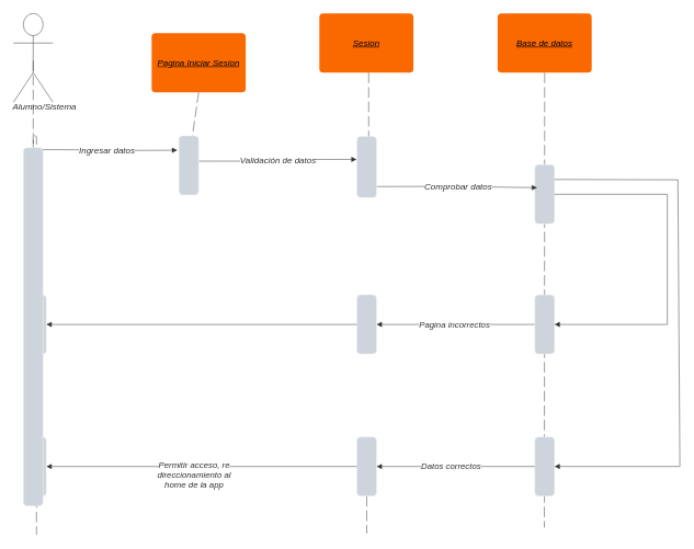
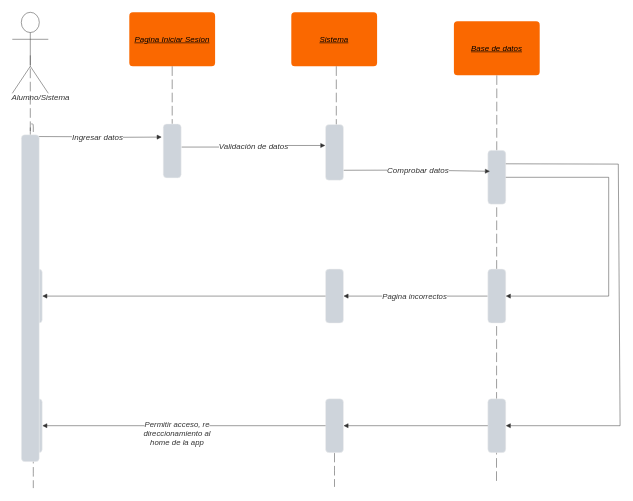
  <mxCell id="0" />
  <mxCell id="1" parent="0" />
  <mxCell id="2" value="" style="html=1;jettySize=18;whiteSpace=wrap;fontSize=13;fontFamily=helvetica;strokeColor=#333333;strokeOpacity=100;dashed=1;fixDash=1;dashPattern=16 6;strokeWidth=0.8;rounded=1;arcSize=24;edgeStyle=orthogonalEdgeStyle;startArrow=none;endArrow=none;exitX=0.5;exitY=1;exitPerimeter=0;lucidId=Yu5MXQ6BOCr2;" parent="1" source="25" edge="1"><mxGeometry width="100" height="100" relative="1" as="geometry"><Array as="points" /><mxPoint x="557" y="811" as="targetPoint" /></mxGeometry></mxCell>
  <mxCell id="3" value="" style="html=1;jettySize=18;whiteSpace=wrap;fontSize=13;fontFamily=helvetica;strokeColor=#333333;strokeOpacity=100;dashed=1;fixDash=1;dashPattern=16 6;strokeWidth=0.8;rounded=1;arcSize=24;edgeStyle=orthogonalEdgeStyle;startArrow=none;endArrow=none;exitX=0.5;exitY=1;exitPerimeter=0;lucidId=Yu5M5Qxgzhy9;" parent="1" source="7" edge="1"><mxGeometry width="100" height="100" relative="1" as="geometry"><Array as="points" /><mxPoint x="827" y="802" as="targetPoint" /></mxGeometry></mxCell>
  <mxCell id="4" value="" style="html=1;overflow=block;blockSpacing=1;whiteSpace=wrap;fontSize=13;spacing=0;strokeColor=#f2f2f2;strokeOpacity=100;fillOpacity=100;rounded=1;absoluteArcSize=1;arcSize=12;fillColor=#ced4db;strokeWidth=0.8;lucidId=Yu5MydJHa4al;" parent="1" vertex="1"><mxGeometry x="812.5" y="250" width="30" height="90" as="geometry" /></mxCell>
- <mxCell id="5" value="Pagina Iniciar Sesion" style="html=1;overflow=block;blockSpacing=1;whiteSpace=wrap;fontSize=13.3;fontColor=#000000;fontStyle=6;align=center;spacing=0;strokeOpacity=0;fillOpacity=100;rounded=1;absoluteArcSize=1;arcSize=12;fillColor=#fa6800;strokeWidth=0.8;strokeColor=#C73500;" parent="1" vertex="1"><mxGeometry x="230" y="50" width="143" height="90" as="geometry" /></mxCell>
- <mxCell id="6" value="Sesion" style="html=1;overflow=block;blockSpacing=1;whiteSpace=wrap;fontSize=13.3;fontColor=#000000;fontStyle=6;align=center;spacing=0;strokeOpacity=0;fillOpacity=100;rounded=1;absoluteArcSize=1;arcSize=12;fillColor=#fa6800;strokeWidth=0.8;strokeColor=#C73500;" parent="1" vertex="1"><mxGeometry x="485" y="20" width="143" height="90" as="geometry" /></mxCell>
- <mxCell id="7" value="Base de datos" style="html=1;overflow=block;blockSpacing=1;whiteSpace=wrap;fontSize=13.3;fontColor=#000000;fontStyle=6;align=center;spacing=0;strokeOpacity=0;fillOpacity=100;rounded=1;absoluteArcSize=1;arcSize=12;fillColor=#fa6800;strokeWidth=0.8;strokeColor=#C73500;" parent="1" vertex="1"><mxGeometry x="756" y="20" width="143" height="90" as="geometry" /></mxCell>
+ <mxCell id="5" value="Pagina Iniciar Sesion" style="html=1;overflow=block;blockSpacing=1;whiteSpace=wrap;fontSize=13.3;fontColor=#000000;fontStyle=6;align=center;spacing=0;strokeOpacity=0;fillOpacity=100;rounded=1;absoluteArcSize=1;arcSize=12;fillColor=#fa6800;strokeWidth=0.8;strokeColor=#C73500;" parent="1" vertex="1"><mxGeometry x="215" y="20" width="143" height="90" as="geometry" /></mxCell>
+ <mxCell id="6" value="Sistema" style="html=1;overflow=block;blockSpacing=1;whiteSpace=wrap;fontSize=13.3;fontColor=#000000;fontStyle=6;align=center;spacing=0;strokeOpacity=0;fillOpacity=100;rounded=1;absoluteArcSize=1;arcSize=12;fillColor=#fa6800;strokeWidth=0.8;strokeColor=#C73500;" parent="1" vertex="1"><mxGeometry x="485" y="20" width="143" height="90" as="geometry" /></mxCell>
+ <mxCell id="7" value="Base de datos" style="html=1;overflow=block;blockSpacing=1;whiteSpace=wrap;fontSize=13.3;fontColor=#000000;fontStyle=6;align=center;spacing=0;strokeOpacity=0;fillOpacity=100;rounded=1;absoluteArcSize=1;arcSize=12;fillColor=#fa6800;strokeWidth=0.8;strokeColor=#C73500;" parent="1" vertex="1"><mxGeometry x="756" y="35" width="143" height="90" as="geometry" /></mxCell>
  <mxCell id="8" value="Alumno/Sistema" style="html=1;overflow=block;blockSpacing=1;shape=umlActor;labelPosition=center;verticalLabelPosition=bottom;verticalAlign=top;whiteSpace=nowrap;fontSize=13.3;fontColor=#333333;fontStyle=2;align=center;spacing=0;strokeColor=#333333;strokeOpacity=100;fillOpacity=100;rounded=1;absoluteArcSize=1;arcSize=12;fillColor=#ffffff;strokeWidth=0.8;lucidId=Yu5MdgyV5tNR;" parent="1" vertex="1"><mxGeometry x="20" y="20" width="60" height="135" as="geometry" /></mxCell>
  <mxCell id="9" value="" style="html=1;jettySize=18;whiteSpace=wrap;fontSize=13;strokeColor=#333333;strokeOpacity=100;dashed=1;fixDash=1;dashPattern=16 6;strokeWidth=0.8;rounded=1;arcSize=10;edgeStyle=orthogonalEdgeStyle;startArrow=none;endArrow=none;exitX=0.5;exitY=0.532;exitPerimeter=0;lucidId=Yu5Migy3NWk_;" parent="1" source="32" edge="1"><mxGeometry width="100" height="100" relative="1" as="geometry"><Array as="points" /><mxPoint x="55" y="813" as="targetPoint" /></mxGeometry></mxCell>
  <mxCell id="10" value="" style="html=1;jettySize=18;whiteSpace=wrap;fontSize=13;strokeColor=#333333;strokeOpacity=100;strokeWidth=0.8;rounded=1;arcSize=10;edgeStyle=orthogonalEdgeStyle;startArrow=none;endArrow=block;endFill=1;lucidId=Yu5M0A2JVvTe;" parent="1" edge="1"><mxGeometry width="100" height="100" relative="1" as="geometry"><Array as="points" /><mxPoint x="52" y="227" as="sourcePoint" /><mxPoint x="269" y="228" as="targetPoint" /></mxGeometry></mxCell>
  <mxCell id="11" value="Ingresar datos" style="text;html=1;resizable=0;labelBackgroundColor=default;align=center;verticalAlign=middle;fontStyle=2;fontColor=#333333;fontSize=13.3;" parent="10" vertex="1"><mxGeometry relative="1" as="geometry"><mxPoint as="offset" /></mxGeometry></mxCell>
  <mxCell id="12" value="" style="html=1;jettySize=18;whiteSpace=wrap;fontSize=13;strokeColor=#333333;strokeOpacity=100;strokeWidth=0.8;rounded=1;arcSize=10;edgeStyle=orthogonalEdgeStyle;startArrow=none;endArrow=block;endFill=1;exitX=1.012;exitY=0.429;exitPerimeter=0;entryX=-0.012;entryY=0.376;entryPerimeter=0;lucidId=Yu5M8hheeUyh;" parent="1" source="35" target="39" edge="1"><mxGeometry width="100" height="100" relative="1" as="geometry"><Array as="points" /></mxGeometry></mxCell>
  <mxCell id="13" value="Validación de datos" style="text;html=1;resizable=0;labelBackgroundColor=default;align=center;verticalAlign=middle;fontStyle=2;fontColor=#333333;fontSize=13.3;" parent="12" vertex="1"><mxGeometry relative="1" as="geometry"><mxPoint as="offset" /></mxGeometry></mxCell>
  <mxCell id="14" value="" style="html=1;jettySize=18;whiteSpace=wrap;fontSize=13;fontFamily=helvetica;strokeColor=#333333;strokeOpacity=100;strokeWidth=0.8;rounded=0;startArrow=none;endArrow=block;endFill=1;exitX=0.978;exitY=0.82;exitPerimeter=0;lucidId=Yu5MB3FtIlV_;exitDx=0;exitDy=0;entryX=0.117;entryY=0.389;entryDx=0;entryDy=0;entryPerimeter=0;" parent="1" source="20" target="4" edge="1"><mxGeometry width="100" height="100" relative="1" as="geometry"><Array as="points" /><mxPoint x="572" y="492" as="sourcePoint" /><mxPoint x="691" y="280" as="targetPoint" /></mxGeometry></mxCell>
  <mxCell id="15" value="" style="html=1;jettySize=18;whiteSpace=wrap;fontSize=13;fontFamily=helvetica;strokeColor=#333333;strokeOpacity=100;strokeWidth=0.8;rounded=0;startArrow=none;endArrow=block;endFill=1;exitX=0;exitY=0.5;entryX=1;entryY=0.5;lucidId=Yu5MB3FtIlV_;exitDx=0;exitDy=0;entryDx=0;entryDy=0;" parent="1" source="17" target="26" edge="1"><mxGeometry width="100" height="100" relative="1" as="geometry"><Array as="points" /><mxPoint x="808.71" y="491.26" as="sourcePoint" /><mxPoint x="568" y="489" as="targetPoint" /></mxGeometry></mxCell>
  <mxCell id="16" value="&lt;div style=&quot;text-align: center;&quot;&gt;&lt;font color=&quot;#333333&quot;&gt;&lt;span style=&quot;font-size: 13px; background-color: rgb(255, 255, 255);&quot;&gt;&lt;i&gt;Pagina incorrectos&lt;/i&gt;&lt;/span&gt;&lt;/font&gt;&lt;/div&gt;&lt;div style=&quot;text-align: center;&quot;&gt;&lt;font color=&quot;#333333&quot;&gt;&lt;span style=&quot;font-size: 13px; background-color: rgb(255, 255, 255);&quot;&gt;&lt;i&gt;&lt;br&gt;&lt;/i&gt;&lt;/span&gt;&lt;/font&gt;&lt;/div&gt;" style="text;whiteSpace=wrap;html=1;" parent="1" vertex="1"><mxGeometry x="635" y="480" width="128" height="38" as="geometry" /></mxCell>
  <mxCell id="17" value="" style="html=1;overflow=block;blockSpacing=1;whiteSpace=wrap;fontSize=13;spacing=0;strokeColor=#f2f2f2;strokeOpacity=100;fillOpacity=100;rounded=1;absoluteArcSize=1;arcSize=12;fillColor=#ced4db;strokeWidth=0.8;lucidId=Yu5MydJHa4al;" parent="1" vertex="1"><mxGeometry x="812.5" y="448" width="30" height="90" as="geometry" /></mxCell>
  <mxCell id="18" value="" style="html=1;overflow=block;blockSpacing=1;whiteSpace=wrap;fontSize=13;spacing=0;strokeColor=#f2f2f2;strokeOpacity=100;fillOpacity=100;rounded=1;absoluteArcSize=1;arcSize=12;fillColor=#ced4db;strokeWidth=0.8;lucidId=Yu5MydJHa4al;" parent="1" vertex="1"><mxGeometry x="812.5" y="664" width="30" height="90" as="geometry" /></mxCell>
  <mxCell id="19" value="" style="html=1;jettySize=18;whiteSpace=wrap;fontSize=13;fontFamily=helvetica;strokeColor=#333333;strokeOpacity=100;strokeWidth=0.8;rounded=0;startArrow=none;endArrow=block;endFill=1;exitX=0.978;exitY=0.82;exitPerimeter=0;lucidId=Yu5MB3FtIlV_;exitDx=0;exitDy=0;entryX=0.117;entryY=0.389;entryDx=0;entryDy=0;entryPerimeter=0;" parent="1" source="39" target="20" edge="1"><mxGeometry width="100" height="100" relative="1" as="geometry"><Array as="points" /><mxPoint x="571" y="283" as="sourcePoint" /><mxPoint x="816" y="285" as="targetPoint" /></mxGeometry></mxCell>
  <mxCell id="20" value="Comprobar datos" style="text;html=1;resizable=0;labelBackgroundColor=default;align=center;verticalAlign=middle;fontStyle=2;fontColor=#333333;fontSize=13.3;" parent="1" vertex="1"><mxGeometry x="695.005" y="282.995" as="geometry" /></mxCell>
  <mxCell id="21" value="" style="html=1;jettySize=18;whiteSpace=wrap;fontSize=13;fontFamily=helvetica;strokeColor=#333333;strokeOpacity=100;strokeWidth=0.8;rounded=0;startArrow=none;endArrow=block;endFill=1;exitX=1;exitY=0.5;lucidId=Yu5MB3FtIlV_;exitDx=0;exitDy=0;entryX=1;entryY=0.5;entryDx=0;entryDy=0;" parent="1" source="4" target="17" edge="1"><mxGeometry width="100" height="100" relative="1" as="geometry"><Array as="points"><mxPoint x="1014" y="295" /><mxPoint x="1014" y="493" /></Array><mxPoint x="857" y="310" as="sourcePoint" /><mxPoint x="978" y="312" as="targetPoint" /></mxGeometry></mxCell>
  <mxCell id="22" value="" style="html=1;jettySize=18;whiteSpace=wrap;fontSize=13;fontFamily=helvetica;strokeColor=#333333;strokeOpacity=100;strokeWidth=0.8;rounded=0;startArrow=none;endArrow=block;endFill=1;exitX=1;exitY=0.25;lucidId=Yu5MB3FtIlV_;exitDx=0;exitDy=0;entryX=1;entryY=0.5;entryDx=0;entryDy=0;" parent="1" source="4" target="18" edge="1"><mxGeometry width="100" height="100" relative="1" as="geometry"><Array as="points"><mxPoint x="1030" y="273" /><mxPoint x="1033" y="709" /></Array><mxPoint x="853" y="305" as="sourcePoint" /><mxPoint x="853" y="503" as="targetPoint" /></mxGeometry></mxCell>
  <mxCell id="23" value="" style="html=1;jettySize=18;whiteSpace=wrap;fontSize=13;fontFamily=helvetica;strokeColor=#333333;strokeOpacity=100;strokeWidth=0.8;rounded=0;startArrow=none;endArrow=block;endFill=1;exitX=0;exitY=0.5;entryX=1;entryY=0.5;lucidId=Yu5MB3FtIlV_;exitDx=0;exitDy=0;entryDx=0;entryDy=0;" parent="1" source="18" target="25" edge="1"><mxGeometry width="100" height="100" relative="1" as="geometry"><Array as="points" /><mxPoint x="805" y="703" as="sourcePoint" /><mxPoint x="564" y="703" as="targetPoint" /></mxGeometry></mxCell>
- <mxCell id="24" value="&lt;div style=&quot;text-align: center;&quot;&gt;&lt;font color=&quot;#333333&quot;&gt;&lt;span style=&quot;font-size: 13px; background-color: rgb(255, 255, 255);&quot;&gt;&lt;i&gt;Datos correctos&lt;/i&gt;&lt;/span&gt;&lt;/font&gt;&lt;/div&gt;&lt;div style=&quot;text-align: center;&quot;&gt;&lt;font color=&quot;#333333&quot;&gt;&lt;span style=&quot;font-size: 13px; background-color: rgb(255, 255, 255);&quot;&gt;&lt;i&gt;&lt;br&gt;&lt;/i&gt;&lt;/span&gt;&lt;/font&gt;&lt;/div&gt;" style="text;whiteSpace=wrap;html=1;" parent="1" vertex="1"><mxGeometry x="638" y="695" width="128" height="38" as="geometry" /></mxCell>
  <mxCell id="25" value="" style="html=1;overflow=block;blockSpacing=1;whiteSpace=wrap;fontSize=13;spacing=0;strokeColor=#f2f2f2;strokeOpacity=100;fillOpacity=100;rounded=1;absoluteArcSize=1;arcSize=12;fillColor=#ced4db;strokeWidth=0.8;lucidId=Yu5MydJHa4al;" parent="1" vertex="1"><mxGeometry x="542" y="664" width="30" height="90" as="geometry" /></mxCell>
  <mxCell id="26" value="" style="html=1;overflow=block;blockSpacing=1;whiteSpace=wrap;fontSize=13;spacing=0;strokeColor=#f2f2f2;strokeOpacity=100;fillOpacity=100;rounded=1;absoluteArcSize=1;arcSize=12;fillColor=#ced4db;strokeWidth=0.8;lucidId=Yu5MydJHa4al;" parent="1" vertex="1"><mxGeometry x="542" y="448" width="30" height="90" as="geometry" /></mxCell>
  <mxCell id="27" value="" style="html=1;jettySize=18;whiteSpace=wrap;fontSize=13;strokeColor=#333333;strokeOpacity=100;dashed=1;fixDash=1;dashPattern=16 6;strokeWidth=0.8;rounded=1;arcSize=10;edgeStyle=orthogonalEdgeStyle;startArrow=none;endArrow=none;exitX=0.5;exitY=0.532;exitPerimeter=0;lucidId=Yu5Migy3NWk_;" parent="1" source="37" target="28" edge="1"><mxGeometry width="100" height="100" relative="1" as="geometry"><Array as="points" /><mxPoint x="52" y="727" as="targetPoint" /><mxPoint x="50" y="120" as="sourcePoint" /></mxGeometry></mxCell>
  <mxCell id="28" value="" style="html=1;overflow=block;blockSpacing=1;whiteSpace=wrap;fontSize=13;spacing=0;strokeColor=#f2f2f2;strokeOpacity=100;fillOpacity=100;rounded=1;absoluteArcSize=1;arcSize=12;fillColor=#ced4db;strokeWidth=0.8;lucidId=Yu5MydJHa4al;" parent="1" vertex="1"><mxGeometry x="40" y="448" width="30" height="90" as="geometry" /></mxCell>
  <mxCell id="29" value="" style="html=1;jettySize=18;whiteSpace=wrap;fontSize=13;fontFamily=helvetica;strokeColor=#333333;strokeOpacity=100;strokeWidth=0.8;rounded=0;startArrow=none;endArrow=block;endFill=1;exitX=0;exitY=0.5;entryX=1;entryY=0.5;lucidId=Yu5MB3FtIlV_;exitDx=0;exitDy=0;entryDx=0;entryDy=0;" parent="1" source="26" target="28" edge="1"><mxGeometry width="100" height="100" relative="1" as="geometry"><Array as="points" /><mxPoint x="469" y="496" as="sourcePoint" /><mxPoint x="228" y="496" as="targetPoint" /></mxGeometry></mxCell>
  <mxCell id="30" value="" style="html=1;jettySize=18;whiteSpace=wrap;fontSize=13;fontFamily=helvetica;strokeColor=#333333;strokeOpacity=100;strokeWidth=0.8;rounded=0;startArrow=none;endArrow=block;endFill=1;exitX=0;exitY=0.5;entryX=1;entryY=0.5;lucidId=Yu5MB3FtIlV_;exitDx=0;exitDy=0;entryDx=0;entryDy=0;" parent="1" source="25" target="32" edge="1"><mxGeometry width="100" height="100" relative="1" as="geometry"><Array as="points" /><mxPoint x="471" y="708.44" as="sourcePoint" /><mxPoint x="230" y="708.44" as="targetPoint" /></mxGeometry></mxCell>
  <mxCell id="31" value="" style="html=1;jettySize=18;whiteSpace=wrap;fontSize=13;strokeColor=#333333;strokeOpacity=100;dashed=1;fixDash=1;dashPattern=16 6;strokeWidth=0.8;rounded=1;arcSize=10;edgeStyle=orthogonalEdgeStyle;startArrow=none;endArrow=none;exitX=0.5;exitY=0.532;exitPerimeter=0;lucidId=Yu5Migy3NWk_;" parent="1" source="28" target="32" edge="1"><mxGeometry width="100" height="100" relative="1" as="geometry"><Array as="points" /><mxPoint x="55" y="813" as="targetPoint" /><mxPoint x="55" y="496" as="sourcePoint" /></mxGeometry></mxCell>
  <mxCell id="32" value="" style="html=1;overflow=block;blockSpacing=1;whiteSpace=wrap;fontSize=13;spacing=0;strokeColor=#f2f2f2;strokeOpacity=100;fillOpacity=100;rounded=1;absoluteArcSize=1;arcSize=12;fillColor=#ced4db;strokeWidth=0.8;lucidId=Yu5MydJHa4al;" parent="1" vertex="1"><mxGeometry x="40" y="664" width="30" height="90" as="geometry" /></mxCell>
  <mxCell id="33" value="&lt;div style=&quot;text-align: center;&quot;&gt;&lt;font color=&quot;#333333&quot;&gt;&lt;span style=&quot;background-color: rgb(255, 255, 255);&quot;&gt;&lt;i style=&quot;&quot;&gt;&lt;span style=&quot;font-size: 13px;&quot;&gt;Permitir acceso, re direccionamiento&amp;nbsp;al home de la app&lt;/span&gt;&lt;/i&gt;&lt;/span&gt;&lt;/font&gt;&lt;/div&gt;&lt;div style=&quot;text-align: center;&quot;&gt;&lt;font color=&quot;#333333&quot;&gt;&lt;span style=&quot;font-size: 13px; background-color: rgb(255, 255, 255);&quot;&gt;&lt;i&gt;&lt;br&gt;&lt;/i&gt;&lt;/span&gt;&lt;/font&gt;&lt;/div&gt;" style="text;whiteSpace=wrap;html=1;" parent="1" vertex="1"><mxGeometry x="230" y="692" width="128" height="38" as="geometry" /></mxCell>
  <mxCell id="34" value="" style="html=1;jettySize=18;whiteSpace=wrap;fontSize=13;fontFamily=helvetica;strokeColor=#333333;strokeOpacity=100;dashed=1;fixDash=1;dashPattern=16 6;strokeWidth=0.8;rounded=0;startArrow=none;endArrow=none;exitX=0.5;exitY=1;exitPerimeter=0;entryX=0.5;entryY=0.432;entryPerimeter=0;lucidId=Yu5M4GIAFP0a;" parent="1" source="5" target="35" edge="1"><mxGeometry width="100" height="100" relative="1" as="geometry"><Array as="points" /><mxPoint x="287" y="110" as="sourcePoint" /><mxPoint x="286.5" y="719.92" as="targetPoint" /></mxGeometry></mxCell>
  <mxCell id="35" value="" style="html=1;overflow=block;blockSpacing=1;whiteSpace=wrap;fontSize=13;spacing=0;strokeColor=#f2f2f2;strokeOpacity=100;fillOpacity=100;rounded=1;absoluteArcSize=1;arcSize=12;fillColor=#ced4db;strokeWidth=0.8;lucidId=Yu5MhR-oMSno;" parent="1" vertex="1"><mxGeometry x="271.5" y="206" width="30" height="90" as="geometry" /></mxCell>
  <mxCell id="36" value="" style="html=1;jettySize=18;whiteSpace=wrap;fontSize=13;strokeColor=#333333;strokeOpacity=100;dashed=1;fixDash=1;dashPattern=16 6;strokeWidth=0.8;rounded=1;arcSize=10;edgeStyle=orthogonalEdgeStyle;startArrow=none;endArrow=none;exitX=0.5;exitY=0.532;exitPerimeter=0;lucidId=Yu5Migy3NWk_;" parent="1" source="8" target="37" edge="1"><mxGeometry width="100" height="100" relative="1" as="geometry"><Array as="points" /><mxPoint x="55" y="448" as="targetPoint" /><mxPoint x="50" y="120" as="sourcePoint" /></mxGeometry></mxCell>
  <mxCell id="37" value="" style="html=1;overflow=block;blockSpacing=1;whiteSpace=wrap;fontSize=13;spacing=0;strokeColor=#f2f2f2;strokeOpacity=100;fillOpacity=100;rounded=1;absoluteArcSize=1;arcSize=12;fillColor=#ced4db;strokeWidth=0.8;lucidId=Yu5MhR-oMSno;" parent="1" vertex="1"><mxGeometry x="35" y="224" width="30" height="545" as="geometry" /></mxCell>
  <mxCell id="38" value="" style="html=1;jettySize=18;whiteSpace=wrap;fontSize=13;fontFamily=helvetica;strokeColor=#333333;strokeOpacity=100;dashed=1;fixDash=1;dashPattern=16 6;strokeWidth=0.8;rounded=0;startArrow=none;endArrow=none;exitX=0.5;exitY=1;exitPerimeter=0;entryX=0.5;entryY=0.432;entryPerimeter=0;lucidId=Yu5M4GIAFP0a;" parent="1" edge="1"><mxGeometry width="100" height="100" relative="1" as="geometry"><Array as="points" /><mxPoint x="560" y="110" as="sourcePoint" /><mxPoint x="560" y="245" as="targetPoint" /></mxGeometry></mxCell>
  <mxCell id="39" value="" style="points=[[1.013,0.586,0]];html=1;overflow=block;blockSpacing=1;whiteSpace=wrap;fontSize=13;spacing=0;strokeColor=#f2f2f2;strokeOpacity=100;fillOpacity=100;rounded=1;absoluteArcSize=1;arcSize=12;fillColor=#ced4db;strokeWidth=0.8;lucidId=Yu5MsRc69goB;" parent="1" vertex="1"><mxGeometry x="542" y="207" width="30" height="93" as="geometry" /></mxCell>
